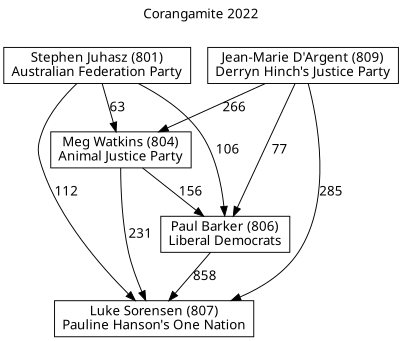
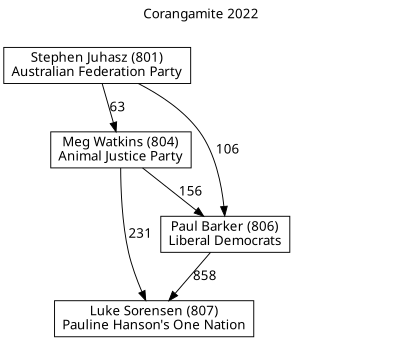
  digraph {
    fontname="Noto Sans"
    label="Corangamite 2022"
    labelloc=t
    mclimit=10
    node [fontname="Noto Sans" shape=box]
    edge [fontname="Noto Sans"]
-   n1 [label="Jean-Marie D'Argent (809)\nDerryn Hinch's Justice Party"]
    n2 [label="Meg Watkins (804)\nAnimal Justice Party"]
    n3 [label="Luke Sorensen (807)\nPauline Hanson's One Nation"]
    n4 [label="Paul Barker (806)\nLiberal Democrats"]
    n5 [label="Stephen Juhasz (801)\nAustralian Federation Party"]
-   n1 -> n2 [label=266]
-   n1 -> n3 [label=285]
-   n1 -> n4 [label=77]
    n2 -> n3 [label=231]
    n2 -> n4 [label=156]
    n4 -> n3 [label=858]
    n5 -> n2 [label=63]
-   n5 -> n3 [label=112]
    n5 -> n4 [label=106]
  }
